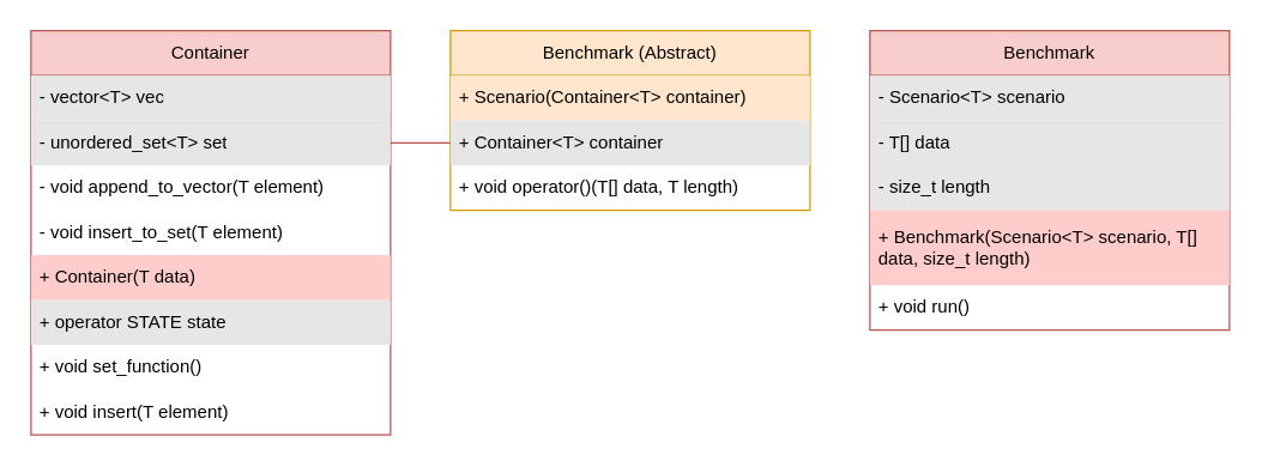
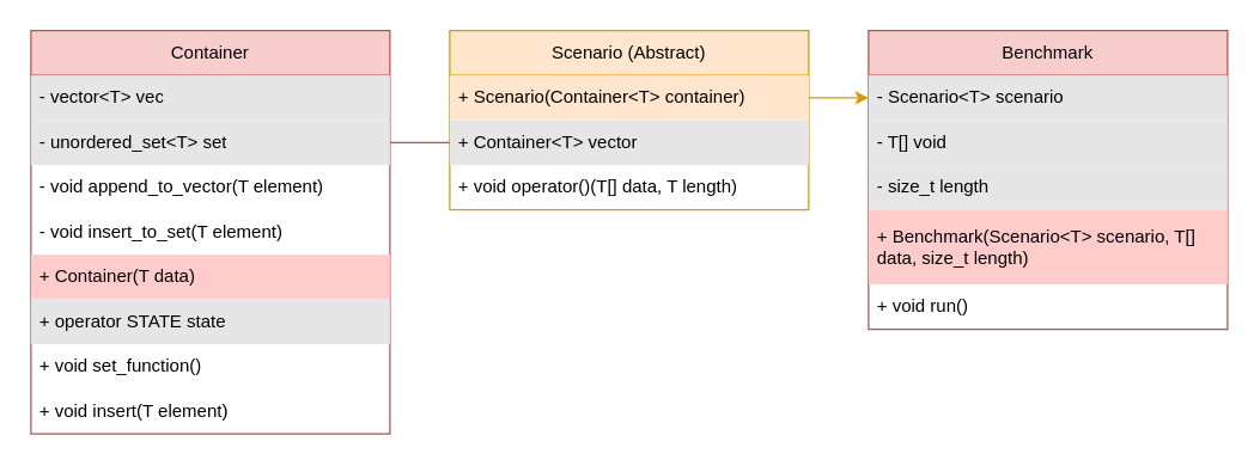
  <mxCell id="0" />
  <mxCell id="1" parent="0" />
  <mxCell id="2" value="Container" style="swimlane;fontStyle=0;childLayout=stackLayout;horizontal=1;startSize=30;horizontalStack=0;resizeParent=1;resizeParentMax=0;resizeLast=0;collapsible=1;marginBottom=0;whiteSpace=wrap;html=1;fillColor=#f8cecc;strokeColor=#b85450;" parent="1" vertex="1"><mxGeometry x="20" y="20" width="240" height="270" as="geometry" /></mxCell>
  <mxCell id="3" value="- vector&amp;lt;T&amp;gt; vec" style="text;strokeColor=none;fillColor=#E6E6E6;align=left;verticalAlign=middle;spacingLeft=4;spacingRight=4;overflow=hidden;points=[[0,0.5],[1,0.5]];portConstraint=eastwest;rotatable=0;whiteSpace=wrap;html=1;" parent="2" vertex="1"><mxGeometry y="30" width="240" height="30" as="geometry" /></mxCell>
  <mxCell id="4" value="- unordered_set&amp;lt;T&amp;gt; set" style="text;strokeColor=none;fillColor=#E6E6E6;align=left;verticalAlign=middle;spacingLeft=4;spacingRight=4;overflow=hidden;points=[[0,0.5],[1,0.5]];portConstraint=eastwest;rotatable=0;whiteSpace=wrap;html=1;" parent="2" vertex="1"><mxGeometry y="60" width="240" height="30" as="geometry" /></mxCell>
  <mxCell id="5" value="- void append_to_vector(T element)" style="text;strokeColor=none;fillColor=none;align=left;verticalAlign=middle;spacingLeft=4;spacingRight=4;overflow=hidden;points=[[0,0.5],[1,0.5]];portConstraint=eastwest;rotatable=0;whiteSpace=wrap;html=1;" parent="2" vertex="1"><mxGeometry y="90" width="240" height="30" as="geometry" /></mxCell>
  <mxCell id="6" value="- void insert_to_set(T element)" style="text;strokeColor=none;fillColor=none;align=left;verticalAlign=middle;spacingLeft=4;spacingRight=4;overflow=hidden;points=[[0,0.5],[1,0.5]];portConstraint=eastwest;rotatable=0;whiteSpace=wrap;html=1;" parent="2" vertex="1"><mxGeometry y="120" width="240" height="30" as="geometry" /></mxCell>
  <mxCell id="7" value="+ Container(T data)" style="text;strokeColor=none;fillColor=#FFCCCC;align=left;verticalAlign=middle;spacingLeft=4;spacingRight=4;overflow=hidden;points=[[0,0.5],[1,0.5]];portConstraint=eastwest;rotatable=0;whiteSpace=wrap;html=1;" parent="2" vertex="1"><mxGeometry y="150" width="240" height="30" as="geometry" /></mxCell>
  <mxCell id="8" value="+ operator STATE state" style="text;strokeColor=none;fillColor=#E6E6E6;align=left;verticalAlign=middle;spacingLeft=4;spacingRight=4;overflow=hidden;points=[[0,0.5],[1,0.5]];portConstraint=eastwest;rotatable=0;whiteSpace=wrap;html=1;" parent="2" vertex="1"><mxGeometry y="180" width="240" height="30" as="geometry" /></mxCell>
  <mxCell id="9" value="+ void set_function()" style="text;strokeColor=none;fillColor=none;align=left;verticalAlign=middle;spacingLeft=4;spacingRight=4;overflow=hidden;points=[[0,0.5],[1,0.5]];portConstraint=eastwest;rotatable=0;whiteSpace=wrap;html=1;" parent="2" vertex="1"><mxGeometry y="210" width="240" height="30" as="geometry" /></mxCell>
  <mxCell id="10" value="+ void insert(T element)" style="text;strokeColor=none;fillColor=none;align=left;verticalAlign=middle;spacingLeft=4;spacingRight=4;overflow=hidden;points=[[0,0.5],[1,0.5]];portConstraint=eastwest;rotatable=0;whiteSpace=wrap;html=1;" parent="2" vertex="1"><mxGeometry y="240" width="240" height="30" as="geometry" /></mxCell>
- <mxCell id="11" value="Benchmark (Abstract)" style="swimlane;fontStyle=0;childLayout=stackLayout;horizontal=1;startSize=30;horizontalStack=0;resizeParent=1;resizeParentMax=0;resizeLast=0;collapsible=1;marginBottom=0;whiteSpace=wrap;html=1;fillColor=#ffe6cc;strokeColor=#d79b00;" parent="1" vertex="1"><mxGeometry x="300" y="20" width="240" height="120" as="geometry" /></mxCell>
+ <mxCell id="11" value="Scenario (Abstract)" style="swimlane;fontStyle=0;childLayout=stackLayout;horizontal=1;startSize=30;horizontalStack=0;resizeParent=1;resizeParentMax=0;resizeLast=0;collapsible=1;marginBottom=0;whiteSpace=wrap;html=1;fillColor=#ffe6cc;strokeColor=#d79b00;" parent="1" vertex="1"><mxGeometry x="300" y="20" width="240" height="120" as="geometry" /></mxCell>
  <mxCell id="12" value="+ Scenario(Container&amp;lt;T&amp;gt; container)" style="text;strokeColor=none;fillColor=#FFE6CC;align=left;verticalAlign=middle;spacingLeft=4;spacingRight=4;overflow=hidden;points=[[0,0.5],[1,0.5]];portConstraint=eastwest;rotatable=0;whiteSpace=wrap;html=1;" parent="11" vertex="1"><mxGeometry y="30" width="240" height="30" as="geometry" /></mxCell>
- <mxCell id="13" value="+ Container&amp;lt;T&amp;gt; container" style="text;strokeColor=none;fillColor=#E6E6E6;align=left;verticalAlign=middle;spacingLeft=4;spacingRight=4;overflow=hidden;points=[[0,0.5],[1,0.5]];portConstraint=eastwest;rotatable=0;whiteSpace=wrap;html=1;" parent="11" vertex="1"><mxGeometry y="60" width="240" height="30" as="geometry" /></mxCell>
+ <mxCell id="13" value="+ Container&amp;lt;T&amp;gt; vector" style="text;strokeColor=none;fillColor=#E6E6E6;align=left;verticalAlign=middle;spacingLeft=4;spacingRight=4;overflow=hidden;points=[[0,0.5],[1,0.5]];portConstraint=eastwest;rotatable=0;whiteSpace=wrap;html=1;" parent="11" vertex="1"><mxGeometry y="60" width="240" height="30" as="geometry" /></mxCell>
  <mxCell id="14" value="+ void operator()(T[] data, T length)" style="text;strokeColor=none;fillColor=none;align=left;verticalAlign=middle;spacingLeft=4;spacingRight=4;overflow=hidden;points=[[0,0.5],[1,0.5]];portConstraint=eastwest;rotatable=0;whiteSpace=wrap;html=1;" parent="11" vertex="1"><mxGeometry y="90" width="240" height="30" as="geometry" /></mxCell>
  <mxCell id="15" value="" style="endArrow=none;html=1;rounded=0;entryX=0;entryY=0.5;entryDx=0;entryDy=0;exitX=1;exitY=0.5;exitDx=0;exitDy=0;fillColor=#f8cecc;strokeColor=#b85450;" parent="1" source="4" target="13" edge="1"><mxGeometry width="50" height="50" relative="1" as="geometry"><mxPoint x="200" y="160" as="sourcePoint" /><mxPoint x="250" y="110" as="targetPoint" /></mxGeometry></mxCell>
  <mxCell id="16" value="Benchmark" style="swimlane;fontStyle=0;childLayout=stackLayout;horizontal=1;startSize=30;horizontalStack=0;resizeParent=1;resizeParentMax=0;resizeLast=0;collapsible=1;marginBottom=0;whiteSpace=wrap;html=1;fillColor=#f8cecc;strokeColor=#b85450;" parent="1" vertex="1"><mxGeometry x="580" y="20" width="240" height="200" as="geometry" /></mxCell>
  <mxCell id="17" value="- Scenario&amp;lt;T&amp;gt; scenario" style="text;strokeColor=none;fillColor=#E6E6E6;align=left;verticalAlign=middle;spacingLeft=4;spacingRight=4;overflow=hidden;points=[[0,0.5],[1,0.5]];portConstraint=eastwest;rotatable=0;whiteSpace=wrap;html=1;" parent="16" vertex="1"><mxGeometry y="30" width="240" height="30" as="geometry" /></mxCell>
- <mxCell id="18" value="- T[] data" style="text;strokeColor=none;fillColor=#E6E6E6;align=left;verticalAlign=middle;spacingLeft=4;spacingRight=4;overflow=hidden;points=[[0,0.5],[1,0.5]];portConstraint=eastwest;rotatable=0;whiteSpace=wrap;html=1;" parent="16" vertex="1"><mxGeometry y="60" width="240" height="30" as="geometry" /></mxCell>
+ <mxCell id="18" value="- T[] void" style="text;strokeColor=none;fillColor=#E6E6E6;align=left;verticalAlign=middle;spacingLeft=4;spacingRight=4;overflow=hidden;points=[[0,0.5],[1,0.5]];portConstraint=eastwest;rotatable=0;whiteSpace=wrap;html=1;" parent="16" vertex="1"><mxGeometry y="60" width="240" height="30" as="geometry" /></mxCell>
  <mxCell id="19" value="- size_t length" style="text;strokeColor=none;fillColor=#E6E6E6;align=left;verticalAlign=middle;spacingLeft=4;spacingRight=4;overflow=hidden;points=[[0,0.5],[1,0.5]];portConstraint=eastwest;rotatable=0;whiteSpace=wrap;html=1;" parent="16" vertex="1"><mxGeometry y="90" width="240" height="30" as="geometry" /></mxCell>
  <mxCell id="20" value="+ Benchmark(Scenario&amp;lt;T&amp;gt; scenario, T[] data, size_t length)" style="text;strokeColor=none;fillColor=#FFCCCC;align=left;verticalAlign=middle;spacingLeft=4;spacingRight=4;overflow=hidden;points=[[0,0.5],[1,0.5]];portConstraint=eastwest;rotatable=0;whiteSpace=wrap;html=1;" parent="16" vertex="1"><mxGeometry y="120" width="240" height="50" as="geometry" /></mxCell>
  <mxCell id="21" value="+ void run()" style="text;strokeColor=none;fillColor=none;align=left;verticalAlign=middle;spacingLeft=4;spacingRight=4;overflow=hidden;points=[[0,0.5],[1,0.5]];portConstraint=eastwest;rotatable=0;whiteSpace=wrap;html=1;" parent="16" vertex="1"><mxGeometry y="170" width="240" height="30" as="geometry" /></mxCell>
+ <mxCell id="22" value="" style="endArrow=classic;html=1;rounded=0;entryX=0;entryY=0.5;entryDx=0;entryDy=0;exitX=1;exitY=0.5;exitDx=0;exitDy=0;fillColor=#ffe6cc;strokeColor=#d79b00;" parent="1" source="12" target="17" edge="1"><mxGeometry width="50" height="50" relative="1" as="geometry"><mxPoint x="270" y="150" as="sourcePoint" /><mxPoint x="310" y="145" as="targetPoint" /></mxGeometry></mxCell>
